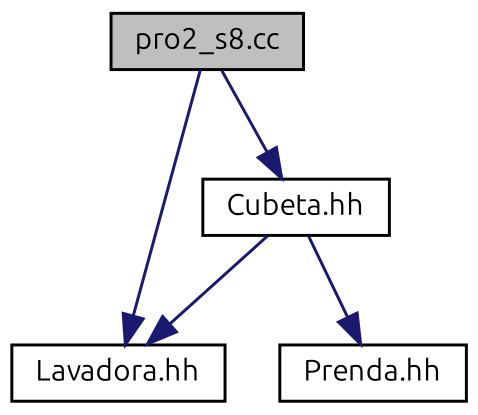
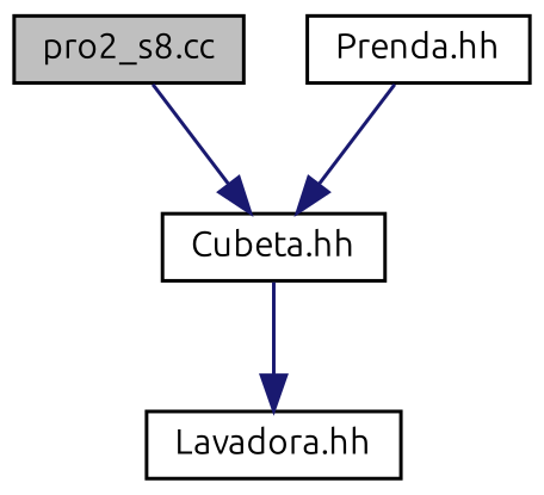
  digraph {
    fontname=Ubuntu
    node [color=black fillcolor=white fontname=Ubuntu fontsize=10 shape=record style=filled]
    edge [color=midnightblue fontname=Ubuntu fontsize=10 labelfontname=FreeSans labelfontsize=10 style=solid]
    n1 [fillcolor=grey75 fontcolor=black height=0.2 label="pro2_s8.cc" width=0.4]
    n2 [height=0.2 label="Lavadora.hh" width=0.4]
    n3 [height=0.2 label="Cubeta.hh" width=0.4]
    n4 [height=0.2 label="Prenda.hh" width=0.4]
-   n1 -> n2
    n1 -> n3
    n3 -> n2
-   n3 -> n4
+   n4 -> n3
  }
